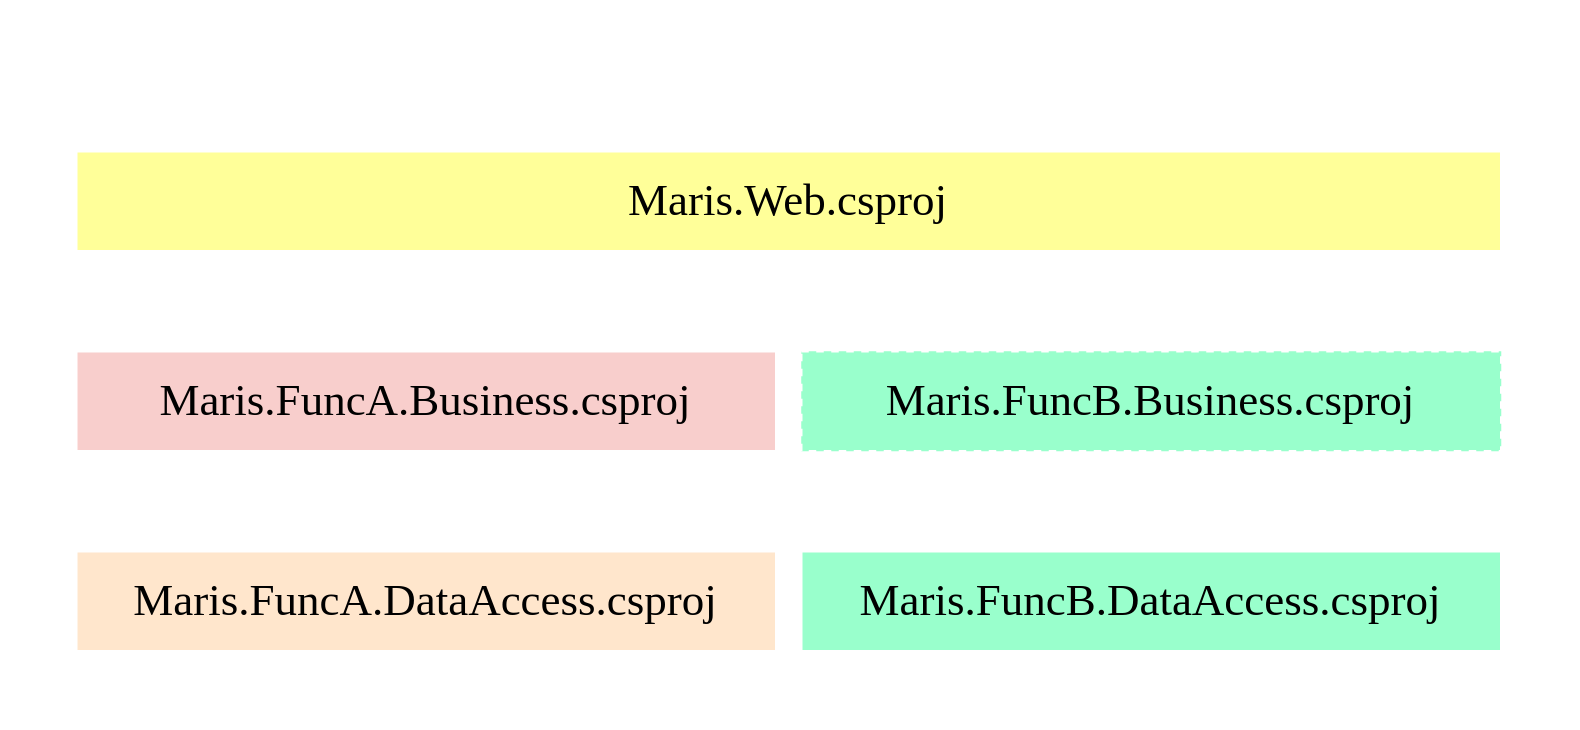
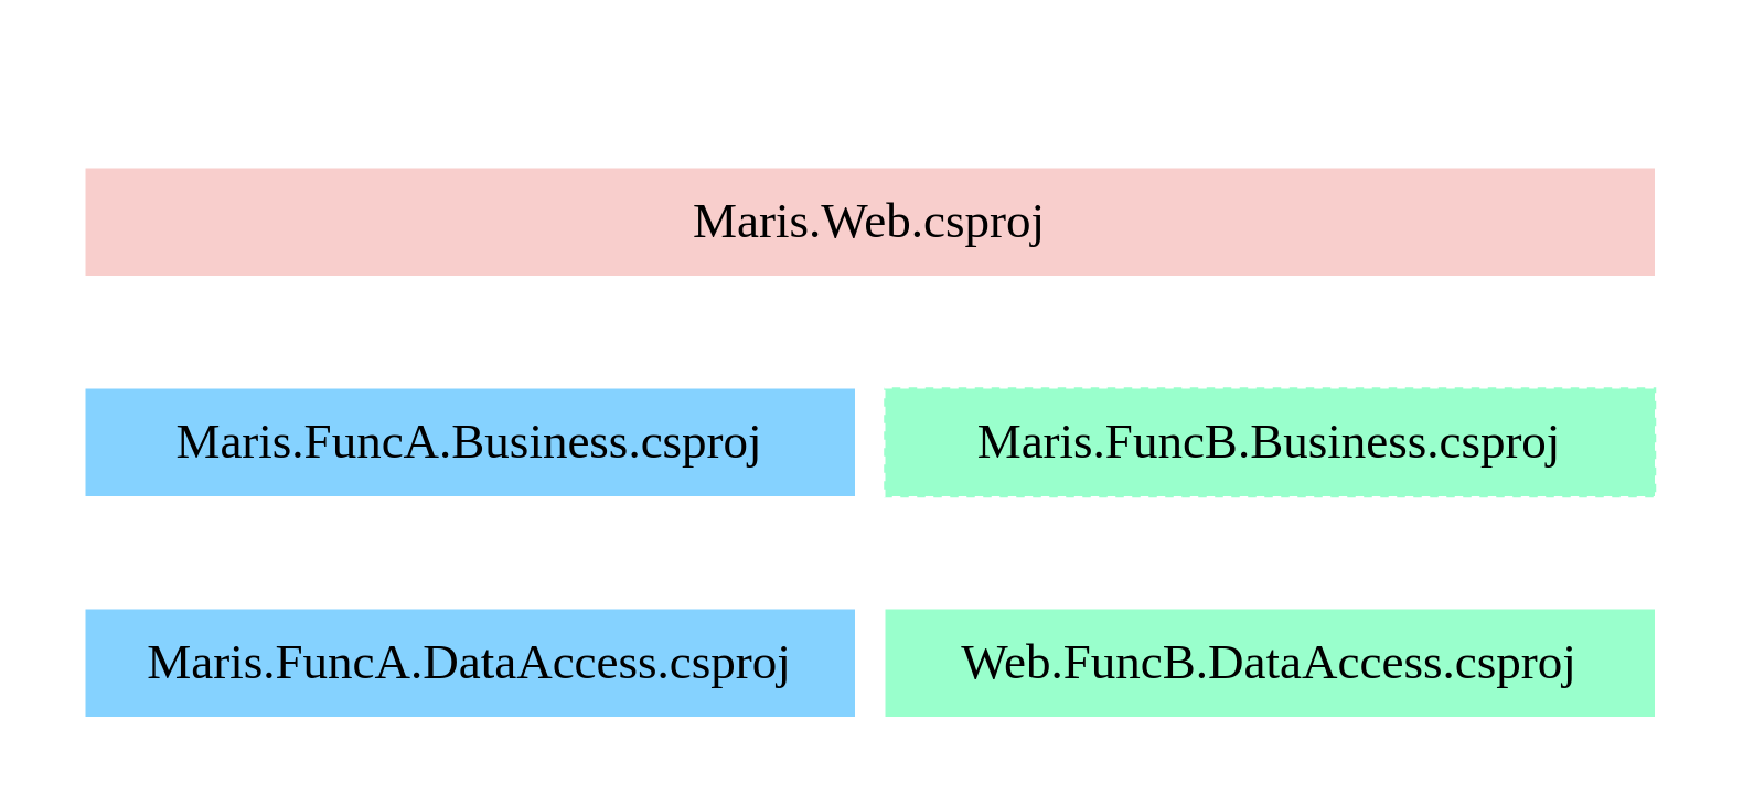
  <mxCell id="0" />
  <mxCell id="1" parent="0" />
  <mxCell id="2" value="レイヤードアーキテクチャのプロジェクト分割例" style="rounded=0;whiteSpace=wrap;html=1;fillColor=none;align=left;verticalAlign=top;fontFamily=Noto Sans JP;fontSource=https%3A%2F%2Ffonts.googleapis.com%2Fcss%3Ffamily%3DNoto%2BSans%2BJP;fontSize=18;fontColor=#FFFFFF;spacingLeft=5;strokeColor=none;" parent="1" vertex="1"><mxGeometry x="20" y="20" width="590" height="250" as="geometry" /></mxCell>
- <mxCell id="3" value="Maris.Web.csproj" style="rounded=0;whiteSpace=wrap;html=1;fillColor=#FFFF99;strokeColor=#FFFFFF;fontColor=#000000;fontSize=18;fontFamily=Noto Sans JP;fontSource=https%3A%2F%2Ffonts.googleapis.com%2Fcss%3Ffamily%3DNoto%2BSans%2BJP;" parent="1" vertex="1"><mxGeometry x="30" y="60" width="570" height="40" as="geometry" /></mxCell>
- <mxCell id="5" value="Maris.FuncA.Business.csproj" style="rounded=0;whiteSpace=wrap;html=1;fillColor=#f8cecc;strokeColor=#FFFFFF;fontColor=#000000;fontSize=18;fontFamily=Noto Sans JP;fontSource=https%3A%2F%2Ffonts.googleapis.com%2Fcss%3Ffamily%3DNoto%2BSans%2BJP;" parent="1" vertex="1"><mxGeometry x="30" y="140" width="280" height="40" as="geometry" /></mxCell>
- <mxCell id="6" value="Maris.FuncA.DataAccess.csproj" style="rounded=0;whiteSpace=wrap;html=1;fillColor=#ffe6cc;strokeColor=#FFFFFF;fontColor=#000000;fontSize=18;fontFamily=Noto Sans JP;fontSource=https%3A%2F%2Ffonts.googleapis.com%2Fcss%3Ffamily%3DNoto%2BSans%2BJP;" parent="1" vertex="1"><mxGeometry x="30" y="220" width="280" height="40" as="geometry" /></mxCell>
+ <mxCell id="3" value="Maris.Web.csproj" style="rounded=0;whiteSpace=wrap;html=1;fillColor=#f8cecc;strokeColor=#FFFFFF;fontColor=#000000;fontSize=18;fontFamily=Noto Sans JP;fontSource=https%3A%2F%2Ffonts.googleapis.com%2Fcss%3Ffamily%3DNoto%2BSans%2BJP;" parent="1" vertex="1"><mxGeometry x="30" y="60" width="570" height="40" as="geometry" /></mxCell>
+ <mxCell id="4" style="edgeStyle=none;html=1;fontFamily=Noto Sans JP;fontSource=https%3A%2F%2Ffonts.googleapis.com%2Fcss%3Ffamily%3DNoto%2BSans%2BJP;fontSize=18;fontColor=#000000;endArrow=open;endFill=0;strokeColor=#FFFFFF;" parent="1" source="5" target="6" edge="1"><mxGeometry relative="1" as="geometry" /></mxCell>
+ <mxCell id="5" value="Maris.FuncA.Business.csproj" style="rounded=0;whiteSpace=wrap;html=1;fillColor=#85D2FF;strokeColor=#FFFFFF;fontColor=#000000;fontSize=18;fontFamily=Noto Sans JP;fontSource=https%3A%2F%2Ffonts.googleapis.com%2Fcss%3Ffamily%3DNoto%2BSans%2BJP;" parent="1" vertex="1"><mxGeometry x="30" y="140" width="280" height="40" as="geometry" /></mxCell>
+ <mxCell id="6" value="Maris.FuncA.DataAccess.csproj" style="rounded=0;whiteSpace=wrap;html=1;fillColor=#85D2FF;strokeColor=#FFFFFF;fontColor=#000000;fontSize=18;fontFamily=Noto Sans JP;fontSource=https%3A%2F%2Ffonts.googleapis.com%2Fcss%3Ffamily%3DNoto%2BSans%2BJP;" parent="1" vertex="1"><mxGeometry x="30" y="220" width="280" height="40" as="geometry" /></mxCell>
  <mxCell id="7" style="edgeStyle=none;html=1;fontFamily=Noto Sans JP;fontSource=https%3A%2F%2Ffonts.googleapis.com%2Fcss%3Ffamily%3DNoto%2BSans%2BJP;fontSize=18;fontColor=#000000;endArrow=none;endFill=0;strokeColor=#FFFFFF;" parent="1" source="8" target="9" edge="1"><mxGeometry relative="1" as="geometry" /></mxCell>
  <mxCell id="8" value="Maris.FuncB.Business.csproj" style="rounded=0;whiteSpace=wrap;html=1;fillColor=#99FFCC;strokeColor=#FFFFFF;fontColor=#000000;fontSize=18;fontFamily=Noto Sans JP;fontSource=https%3A%2F%2Ffonts.googleapis.com%2Fcss%3Ffamily%3DNoto%2BSans%2BJP;dashed=1;" parent="1" vertex="1"><mxGeometry x="320" y="140" width="280" height="40" as="geometry" /></mxCell>
- <mxCell id="9" value="Maris.FuncB.DataAccess.csproj" style="rounded=0;whiteSpace=wrap;html=1;fillColor=#99FFCC;strokeColor=#FFFFFF;fontColor=#000000;fontSize=18;fontFamily=Noto Sans JP;fontSource=https%3A%2F%2Ffonts.googleapis.com%2Fcss%3Ffamily%3DNoto%2BSans%2BJP;" parent="1" vertex="1"><mxGeometry x="320" y="220" width="280" height="40" as="geometry" /></mxCell>
+ <mxCell id="9" value="Web.FuncB.DataAccess.csproj" style="rounded=0;whiteSpace=wrap;html=1;fillColor=#99FFCC;strokeColor=#FFFFFF;fontColor=#000000;fontSize=18;fontFamily=Noto Sans JP;fontSource=https%3A%2F%2Ffonts.googleapis.com%2Fcss%3Ffamily%3DNoto%2BSans%2BJP;" parent="1" vertex="1"><mxGeometry x="320" y="220" width="280" height="40" as="geometry" /></mxCell>
  <mxCell id="10" style="edgeStyle=none;html=1;fontFamily=Noto Sans JP;fontSource=https%3A%2F%2Ffonts.googleapis.com%2Fcss%3Ffamily%3DNoto%2BSans%2BJP;fontSize=18;fontColor=#000000;strokeColor=#FFFFFF;endArrow=open;endFill=0;" parent="1" target="8" edge="1"><mxGeometry relative="1" as="geometry"><mxPoint x="460" y="100" as="sourcePoint" /></mxGeometry></mxCell>
  <mxCell id="11" style="edgeStyle=none;html=1;fontFamily=Noto Sans JP;fontSource=https%3A%2F%2Ffonts.googleapis.com%2Fcss%3Ffamily%3DNoto%2BSans%2BJP;fontSize=18;fontColor=#000000;endArrow=open;endFill=0;strokeColor=#FFFFFF;" parent="1" target="5" edge="1"><mxGeometry relative="1" as="geometry"><mxPoint x="170" y="100" as="sourcePoint" /></mxGeometry></mxCell>
